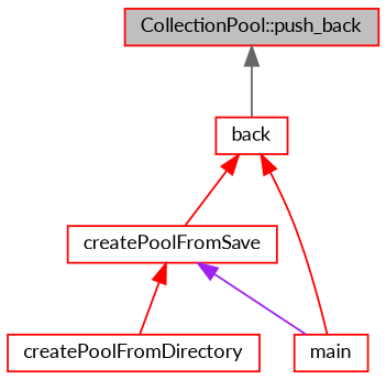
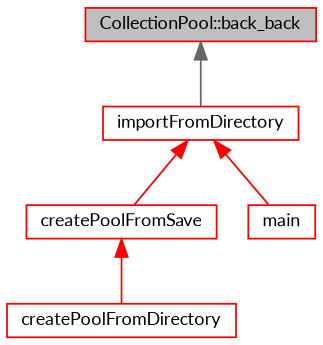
  digraph {
    fontname=Lato
    rankdir=TB
    node [color=red fillcolor=white fontname=Lato fontsize=10 shape=record style=filled]
    edge [color=red dir=back fontname=Lato fontsize=10 labelfontname=Helvetica labelfontsize=10 style=solid]
-   n1 [fillcolor=grey75 fontcolor=black height=0.2 label="CollectionPool::push_back" width=0.4]
-   n2 [height=0.2 label=back width=0.4]
+   n1 [fillcolor=grey75 fontcolor=black height=0.2 label="CollectionPool::back_back" width=0.4]
+   n2 [height=0.2 label=importFromDirectory width=0.4]
    n3 [height=0.2 label=createPoolFromSave width=0.4]
    n4 [height=0.2 label=createPoolFromDirectory width=0.4]
    n5 [height=0.2 label=main width=0.4]
    n1 -> n2 [color=gray40]
    n2 -> n3
    n2 -> n5
    n3 -> n4
-   n3 -> n5 [color=purple]
  }
